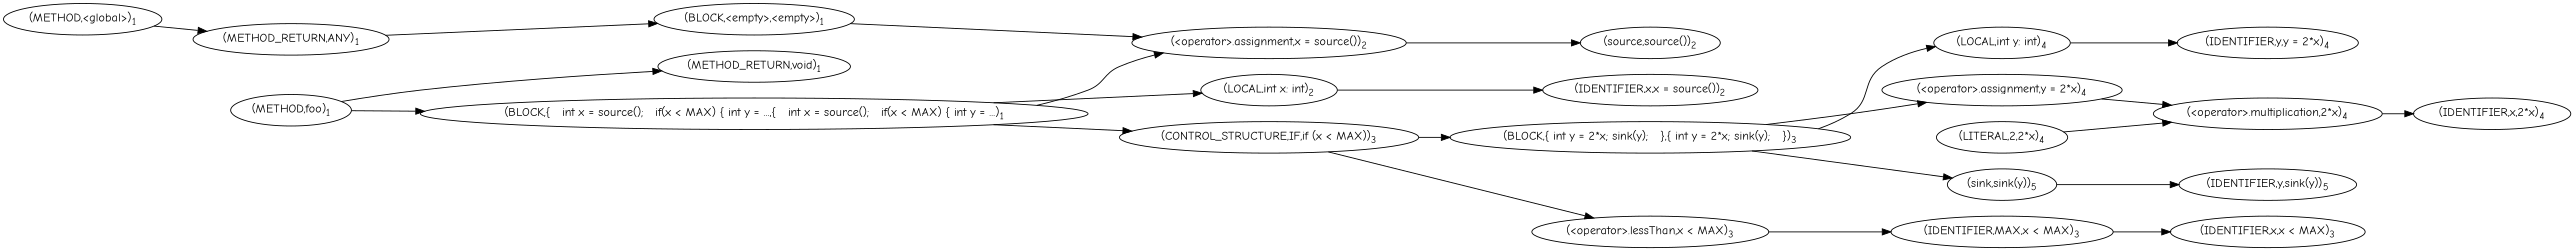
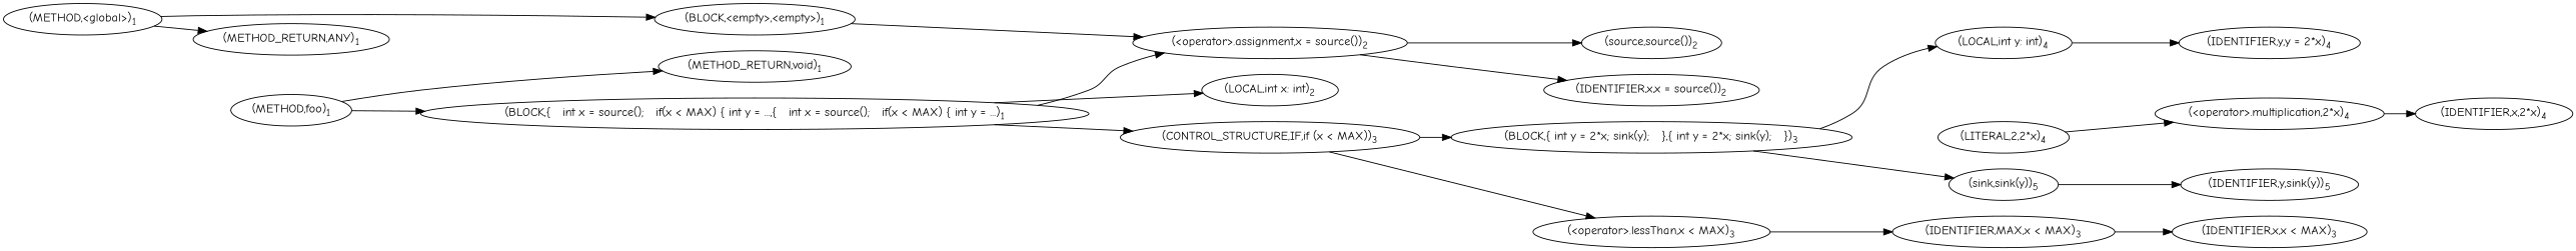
  digraph {
    fontname="Comic Neue"
    rankdir=LR
    node [fontname="Comic Neue"]
    edge [fontname="Comic Neue"]
    n1 [label=<(METHOD,&lt;global&gt;)<SUB>1</SUB>>]
    n2 [label=<(BLOCK,&lt;empty&gt;,&lt;empty&gt;)<SUB>1</SUB>>]
    n3 [label=<(METHOD_RETURN,ANY)<SUB>1</SUB>>]
    n4 [label=<(&lt;operator&gt;.assignment,x = source())<SUB>2</SUB>>]
    n5 [label=<(METHOD,foo)<SUB>1</SUB>>]
    n6 [label=<(BLOCK,{   int x = source();   if(x &lt; MAX) { 	int y = ...,{   int x = source();   if(x &lt; MAX) { 	int y = ...)<SUB>1</SUB>>]
    n7 [label=<(METHOD_RETURN,void)<SUB>1</SUB>>]
    n8 [label=<(LOCAL,int x: int)<SUB>2</SUB>>]
    n9 [label=<(CONTROL_STRUCTURE,IF,if (x &lt; MAX))<SUB>3</SUB>>]
    n10 [label=<(IDENTIFIER,x,x = source())<SUB>2</SUB>>]
    n11 [label=<(source,source())<SUB>2</SUB>>]
    n12 [label=<(&lt;operator&gt;.lessThan,x &lt; MAX)<SUB>3</SUB>>]
    n13 [label=<(BLOCK,{ 	int y = 2*x; 	sink(y);   },{ 	int y = 2*x; 	sink(y);   })<SUB>3</SUB>>]
    n14 [label=<(IDENTIFIER,MAX,x &lt; MAX)<SUB>3</SUB>>]
    n15 [label=<(LOCAL,int y: int)<SUB>4</SUB>>]
-   n16 [label=<(&lt;operator&gt;.assignment,y = 2*x)<SUB>4</SUB>>]
    n17 [label=<(sink,sink(y))<SUB>5</SUB>>]
    n18 [label=<(IDENTIFIER,x,x &lt; MAX)<SUB>3</SUB>>]
    n19 [label=<(IDENTIFIER,y,y = 2*x)<SUB>4</SUB>>]
    n20 [label=<(&lt;operator&gt;.multiplication,2*x)<SUB>4</SUB>>]
    n21 [label=<(IDENTIFIER,y,sink(y))<SUB>5</SUB>>]
    n22 [label=<(IDENTIFIER,x,2*x)<SUB>4</SUB>>]
    n23 [label=<(LITERAL,2,2*x)<SUB>4</SUB>>]
-   n3 -> n2
+   n1 -> n2
    n1 -> n3
    n2 -> n4
-   n8 -> n10
+   n4 -> n10
    n4 -> n11
    n5 -> n6
    n5 -> n7
    n6 -> n4
    n6 -> n8
    n6 -> n9
    n9 -> n12
    n9 -> n13
    n12 -> n14
    n13 -> n15
-   n13 -> n16
    n13 -> n17
    n14 -> n18
    n15 -> n19
-   n16 -> n20
    n17 -> n21
    n20 -> n22
    n23 -> n20
  }
